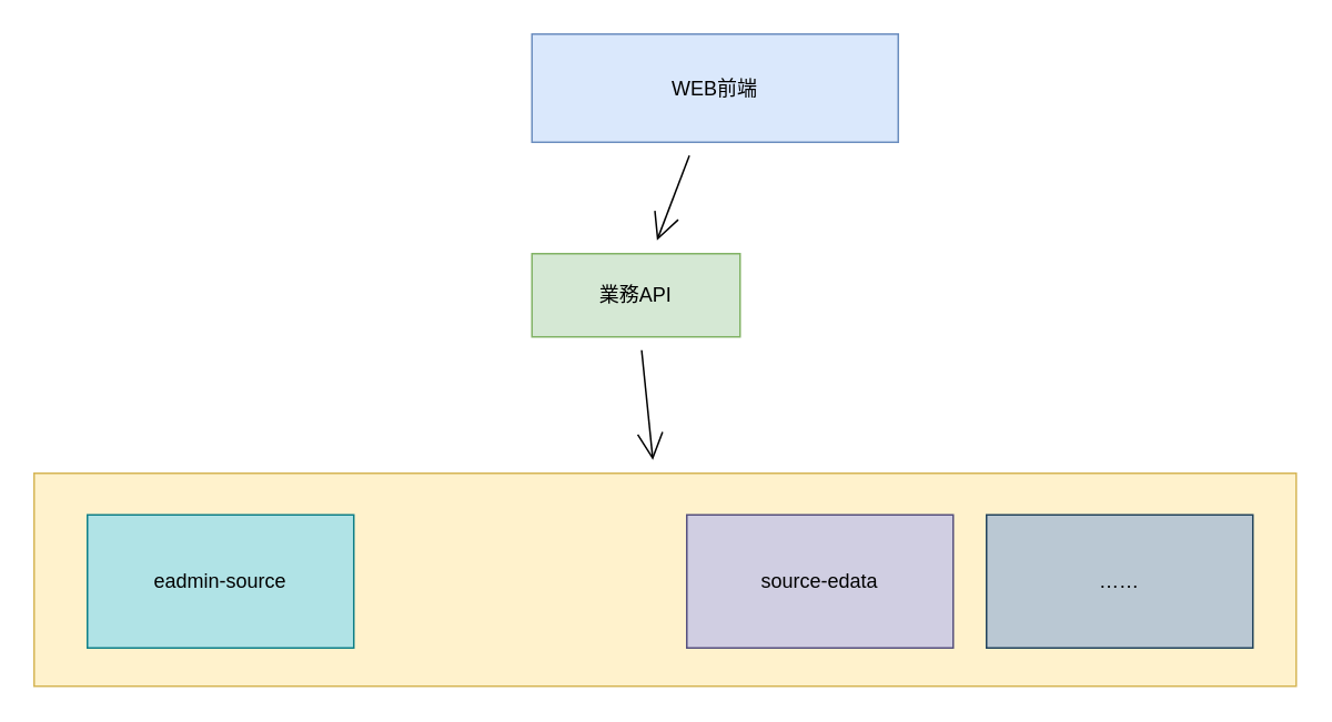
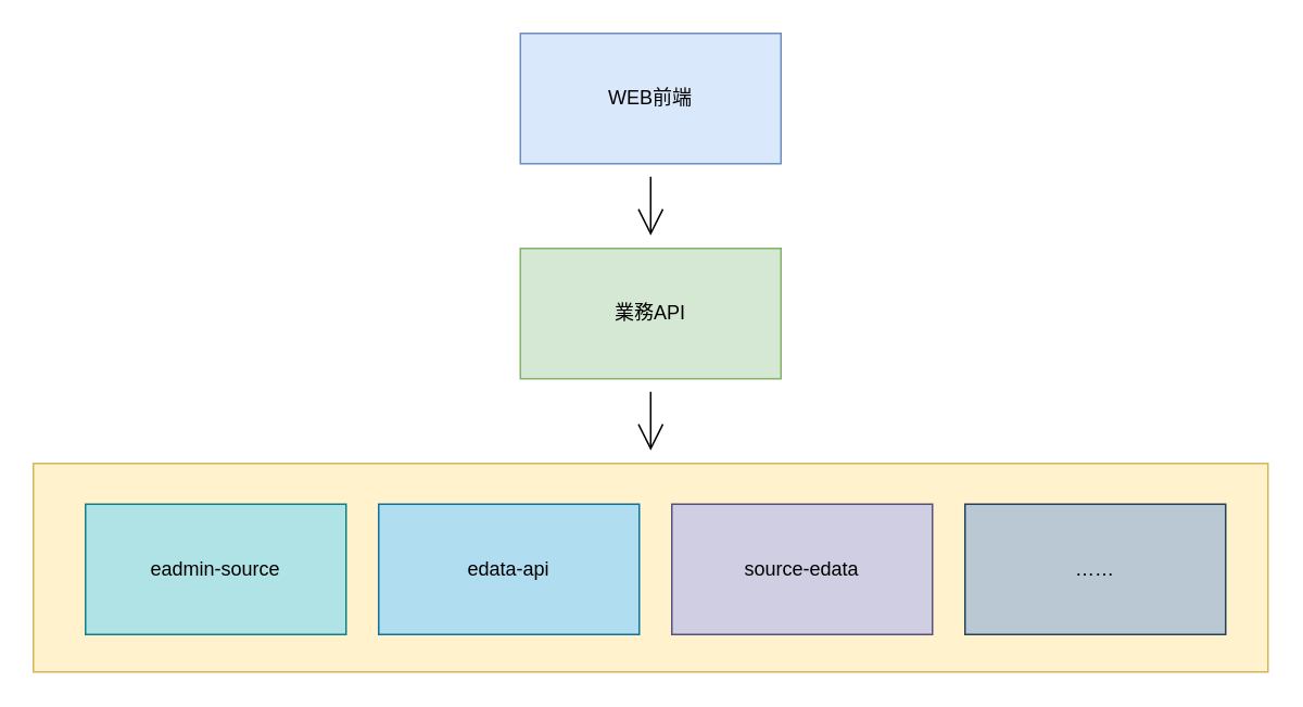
  <mxCell id="0" />
  <mxCell id="1" parent="0" />
  <mxCell id="2" value="" style="edgeStyle=none;curved=1;rounded=0;orthogonalLoop=1;jettySize=auto;html=1;endArrow=open;startSize=14;endSize=14;sourcePerimeterSpacing=8;targetPerimeterSpacing=8;" edge="1" parent="1" source="3" target="5"><mxGeometry relative="1" as="geometry" /></mxCell>
- <mxCell id="3" value="WEB前端" style="rounded=0;whiteSpace=wrap;html=1;fillColor=#dae8fc;strokeColor=#6c8ebf;" vertex="1" parent="1"><mxGeometry x="319" y="20" width="220" height="65" as="geometry" /></mxCell>
+ <mxCell id="3" value="WEB前端" style="rounded=0;whiteSpace=wrap;html=1;fillColor=#dae8fc;strokeColor=#6c8ebf;" vertex="1" parent="1"><mxGeometry x="319" y="20" width="160" height="80" as="geometry" /></mxCell>
  <mxCell id="4" value="" style="edgeStyle=none;curved=1;rounded=0;orthogonalLoop=1;jettySize=auto;html=1;endArrow=open;startSize=14;endSize=14;sourcePerimeterSpacing=8;targetPerimeterSpacing=8;" edge="1" parent="1" source="5" target="6"><mxGeometry relative="1" as="geometry" /></mxCell>
- <mxCell id="5" value="業務API" style="rounded=0;whiteSpace=wrap;html=1;fillColor=#d5e8d4;strokeColor=#82b366;" vertex="1" parent="1"><mxGeometry x="319" y="152" width="125" height="50" as="geometry" /></mxCell>
+ <mxCell id="5" value="業務API" style="rounded=0;whiteSpace=wrap;html=1;fillColor=#d5e8d4;strokeColor=#82b366;" vertex="1" parent="1"><mxGeometry x="319" y="152" width="160" height="80" as="geometry" /></mxCell>
  <mxCell id="6" value="" style="rounded=0;whiteSpace=wrap;html=1;fillColor=#fff2cc;strokeColor=#d6b656;" vertex="1" parent="1"><mxGeometry x="20" y="284" width="758" height="128" as="geometry" /></mxCell>
  <mxCell id="7" value="eadmin-source" style="rounded=0;whiteSpace=wrap;html=1;fillColor=#b0e3e6;strokeColor=#0e8088;" vertex="1" parent="1"><mxGeometry x="52" y="309" width="160" height="80" as="geometry" /></mxCell>
+ <mxCell id="8" value="edata-api" style="rounded=0;whiteSpace=wrap;html=1;fillColor=#b1ddf0;strokeColor=#10739e;" vertex="1" parent="1"><mxGeometry x="232" y="309" width="160" height="80" as="geometry" /></mxCell>
  <mxCell id="9" value="source-edata" style="rounded=0;whiteSpace=wrap;html=1;fillColor=#d0cee2;strokeColor=#56517e;" vertex="1" parent="1"><mxGeometry x="412" y="309" width="160" height="80" as="geometry" /></mxCell>
  <mxCell id="10" value="……" style="rounded=0;whiteSpace=wrap;html=1;fillColor=#bac8d3;strokeColor=#23445d;" vertex="1" parent="1"><mxGeometry x="592" y="309" width="160" height="80" as="geometry" /></mxCell>
